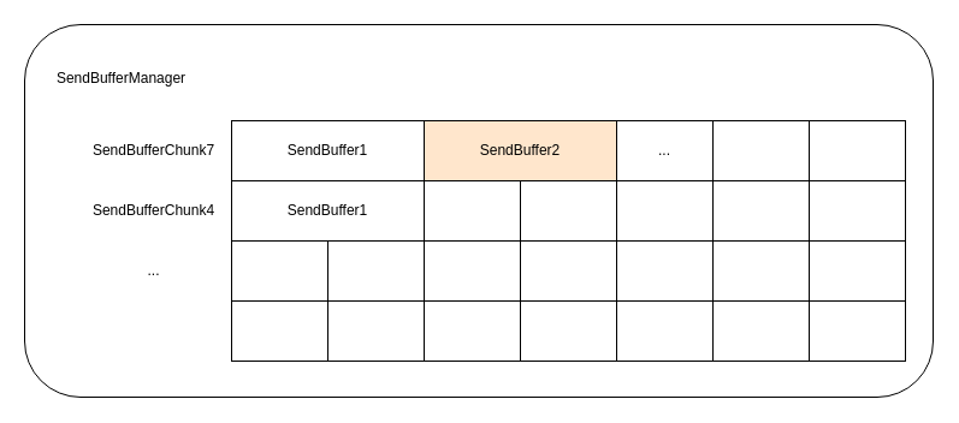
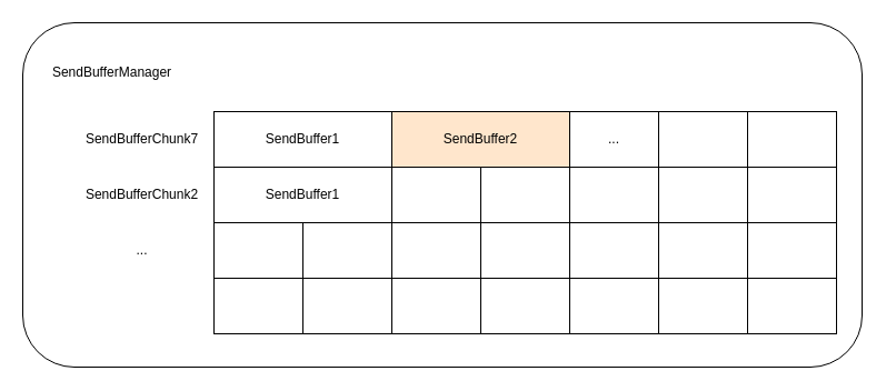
  <mxCell id="0" />
  <mxCell id="1" parent="0" />
  <mxCell id="2" value="" style="rounded=1;whiteSpace=wrap;html=1;" vertex="1" parent="1"><mxGeometry x="20" y="20" width="755" height="310" as="geometry" /></mxCell>
  <mxCell id="3" value="SendBufferManager" style="text;html=1;align=center;verticalAlign=middle;resizable=0;points=[];autosize=1;strokeColor=none;fillColor=none;" vertex="1" parent="1"><mxGeometry x="35" y="50" width="130" height="30" as="geometry" /></mxCell>
  <mxCell id="4" value="SendBufferChunk7" style="text;html=1;align=center;verticalAlign=middle;resizable=0;points=[];autosize=1;strokeColor=none;fillColor=none;" vertex="1" parent="1"><mxGeometry x="67" y="110" width="120" height="30" as="geometry" /></mxCell>
  <mxCell id="5" value="SendBuffer1" style="rounded=0;whiteSpace=wrap;html=1;" vertex="1" parent="1"><mxGeometry x="192" y="100" width="160" height="50" as="geometry" /></mxCell>
  <mxCell id="6" value="SendBuffer2" style="rounded=0;whiteSpace=wrap;html=1;fillColor=#ffe6cc;" vertex="1" parent="1"><mxGeometry x="352" y="100" width="160" height="50" as="geometry" /></mxCell>
  <mxCell id="7" value="..." style="rounded=0;whiteSpace=wrap;html=1;" vertex="1" parent="1"><mxGeometry x="512" y="100" width="80" height="50" as="geometry" /></mxCell>
  <mxCell id="8" value="" style="rounded=0;whiteSpace=wrap;html=1;" vertex="1" parent="1"><mxGeometry x="592" y="100" width="80" height="50" as="geometry" /></mxCell>
  <mxCell id="9" value="" style="rounded=0;whiteSpace=wrap;html=1;" vertex="1" parent="1"><mxGeometry x="672" y="100" width="80" height="50" as="geometry" /></mxCell>
  <mxCell id="10" value="SendBuffer1" style="rounded=0;whiteSpace=wrap;html=1;" vertex="1" parent="1"><mxGeometry x="192" y="150" width="160" height="50" as="geometry" /></mxCell>
  <mxCell id="11" value="" style="rounded=0;whiteSpace=wrap;html=1;" vertex="1" parent="1"><mxGeometry x="592" y="150" width="80" height="50" as="geometry" /></mxCell>
  <mxCell id="12" value="" style="rounded=0;whiteSpace=wrap;html=1;" vertex="1" parent="1"><mxGeometry x="672" y="150" width="80" height="50" as="geometry" /></mxCell>
  <mxCell id="13" value="" style="rounded=0;whiteSpace=wrap;html=1;" vertex="1" parent="1"><mxGeometry x="352" y="150" width="80" height="50" as="geometry" /></mxCell>
  <mxCell id="14" value="" style="rounded=0;whiteSpace=wrap;html=1;" vertex="1" parent="1"><mxGeometry x="432" y="150" width="80" height="50" as="geometry" /></mxCell>
  <mxCell id="15" value="" style="rounded=0;whiteSpace=wrap;html=1;" vertex="1" parent="1"><mxGeometry x="512" y="150" width="80" height="50" as="geometry" /></mxCell>
- <mxCell id="16" value="SendBufferChunk4" style="text;html=1;align=center;verticalAlign=middle;resizable=0;points=[];autosize=1;strokeColor=none;fillColor=none;" vertex="1" parent="1"><mxGeometry x="67" y="160" width="120" height="30" as="geometry" /></mxCell>
+ <mxCell id="16" value="SendBufferChunk2" style="text;html=1;align=center;verticalAlign=middle;resizable=0;points=[];autosize=1;strokeColor=none;fillColor=none;" vertex="1" parent="1"><mxGeometry x="67" y="160" width="120" height="30" as="geometry" /></mxCell>
  <mxCell id="17" value="..." style="text;html=1;align=center;verticalAlign=middle;resizable=0;points=[];autosize=1;strokeColor=none;fillColor=none;" vertex="1" parent="1"><mxGeometry x="112" y="210" width="30" height="30" as="geometry" /></mxCell>
  <mxCell id="18" value="" style="rounded=0;whiteSpace=wrap;html=1;" vertex="1" parent="1"><mxGeometry x="432" y="200" width="80" height="50" as="geometry" /></mxCell>
  <mxCell id="19" value="" style="rounded=0;whiteSpace=wrap;html=1;" vertex="1" parent="1"><mxGeometry x="512" y="200" width="80" height="50" as="geometry" /></mxCell>
  <mxCell id="20" value="" style="rounded=0;whiteSpace=wrap;html=1;" vertex="1" parent="1"><mxGeometry x="192" y="200" width="80" height="50" as="geometry" /></mxCell>
  <mxCell id="21" value="" style="rounded=0;whiteSpace=wrap;html=1;" vertex="1" parent="1"><mxGeometry x="272" y="200" width="80" height="50" as="geometry" /></mxCell>
  <mxCell id="22" value="" style="rounded=0;whiteSpace=wrap;html=1;" vertex="1" parent="1"><mxGeometry x="352" y="200" width="80" height="50" as="geometry" /></mxCell>
  <mxCell id="23" value="" style="rounded=0;whiteSpace=wrap;html=1;" vertex="1" parent="1"><mxGeometry x="592" y="200" width="80" height="50" as="geometry" /></mxCell>
  <mxCell id="24" value="" style="rounded=0;whiteSpace=wrap;html=1;" vertex="1" parent="1"><mxGeometry x="672" y="200" width="80" height="50" as="geometry" /></mxCell>
  <mxCell id="25" value="" style="rounded=0;whiteSpace=wrap;html=1;" vertex="1" parent="1"><mxGeometry x="432" y="250" width="80" height="50" as="geometry" /></mxCell>
  <mxCell id="26" value="" style="rounded=0;whiteSpace=wrap;html=1;" vertex="1" parent="1"><mxGeometry x="512" y="250" width="80" height="50" as="geometry" /></mxCell>
  <mxCell id="27" value="" style="rounded=0;whiteSpace=wrap;html=1;" vertex="1" parent="1"><mxGeometry x="192" y="250" width="80" height="50" as="geometry" /></mxCell>
  <mxCell id="28" value="" style="rounded=0;whiteSpace=wrap;html=1;" vertex="1" parent="1"><mxGeometry x="272" y="250" width="80" height="50" as="geometry" /></mxCell>
  <mxCell id="29" value="" style="rounded=0;whiteSpace=wrap;html=1;" vertex="1" parent="1"><mxGeometry x="352" y="250" width="80" height="50" as="geometry" /></mxCell>
  <mxCell id="30" value="" style="rounded=0;whiteSpace=wrap;html=1;" vertex="1" parent="1"><mxGeometry x="592" y="250" width="80" height="50" as="geometry" /></mxCell>
  <mxCell id="31" value="" style="rounded=0;whiteSpace=wrap;html=1;" vertex="1" parent="1"><mxGeometry x="672" y="250" width="80" height="50" as="geometry" /></mxCell>
